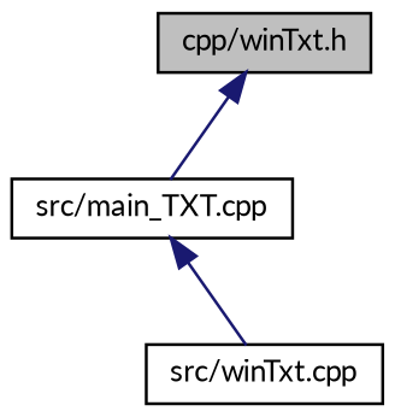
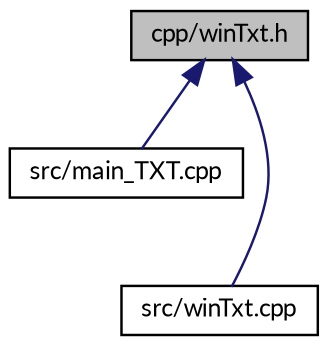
  digraph {
    fontname=Lato
    node [color=black fillcolor=white fontname=Lato fontsize=10 shape=record style=filled]
    edge [color=midnightblue dir=back fontname=Lato fontsize=10 labelfontname=Helvetica labelfontsize=10 style=solid]
    n1 [fillcolor=grey75 fontcolor=black height=0.2 label="cpp/winTxt.h" width=0.4]
    n2 [height=0.2 label="src/main_TXT.cpp" width=0.4]
    n3 [height=0.2 label="src/winTxt.cpp" width=0.4]
    n1 -> n2
-   n2 -> n3
+   n1 -> n3
  }
